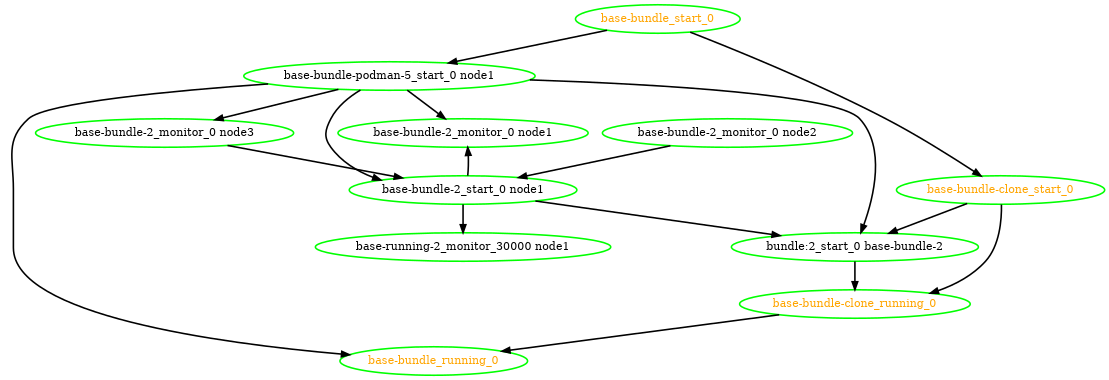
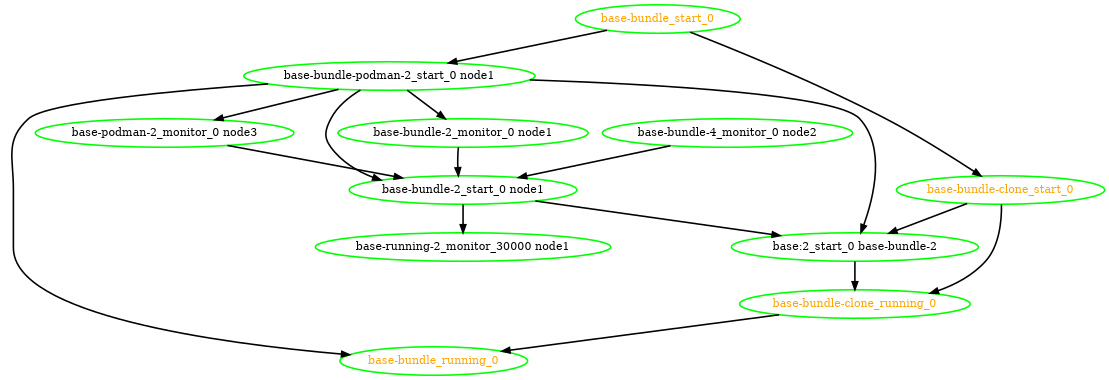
  digraph {
    node [color=green fontcolor=black style=bold]
    edge [style=bold]
    "base-bundle-2_monitor_0 node1"
    "base-bundle-2_start_0 node1"
    n3 [label="base-running-2_monitor_30000 node1"]
-   "base:2_start_0 base-bundle-2" [label="bundle:2_start_0 base-bundle-2"]
+   "base:2_start_0 base-bundle-2"
    "base-bundle-clone_running_0" [fontcolor=orange]
-   "base-bundle-2_monitor_0 node2"
-   "base-bundle-2_monitor_0 node3"
+   "base-bundle-2_monitor_0 node2" [label="base-bundle-4_monitor_0 node2"]
+   "base-bundle-2_monitor_0 node3" [label="base-podman-2_monitor_0 node3"]
    "base-bundle_running_0" [fontcolor=orange]
    "base-bundle-clone_start_0" [fontcolor=orange]
-   "base-bundle-podman-2_start_0 node1" [label="base-bundle-podman-5_start_0 node1"]
+   "base-bundle-podman-2_start_0 node1"
    "base-bundle_start_0" [fontcolor=orange]
-   "base-bundle-2_start_0 node1" -> "base-bundle-2_monitor_0 node1"
+   "base-bundle-2_monitor_0 node1" -> "base-bundle-2_start_0 node1"
    "base-bundle-2_start_0 node1" -> n3
    "base-bundle-2_start_0 node1" -> "base:2_start_0 base-bundle-2"
    "base:2_start_0 base-bundle-2" -> "base-bundle-clone_running_0"
    "base-bundle-clone_running_0" -> "base-bundle_running_0"
    "base-bundle-2_monitor_0 node2" -> "base-bundle-2_start_0 node1"
    "base-bundle-2_monitor_0 node3" -> "base-bundle-2_start_0 node1"
    "base-bundle-clone_start_0" -> "base:2_start_0 base-bundle-2"
    "base-bundle-clone_start_0" -> "base-bundle-clone_running_0"
    "base-bundle-podman-2_start_0 node1" -> "base-bundle-2_monitor_0 node1"
    "base-bundle-podman-2_start_0 node1" -> "base-bundle-2_start_0 node1"
    "base-bundle-podman-2_start_0 node1" -> "base:2_start_0 base-bundle-2"
    "base-bundle-podman-2_start_0 node1" -> "base-bundle-2_monitor_0 node3"
    "base-bundle-podman-2_start_0 node1" -> "base-bundle_running_0"
    "base-bundle_start_0" -> "base-bundle-clone_start_0"
    "base-bundle_start_0" -> "base-bundle-podman-2_start_0 node1"
  }
